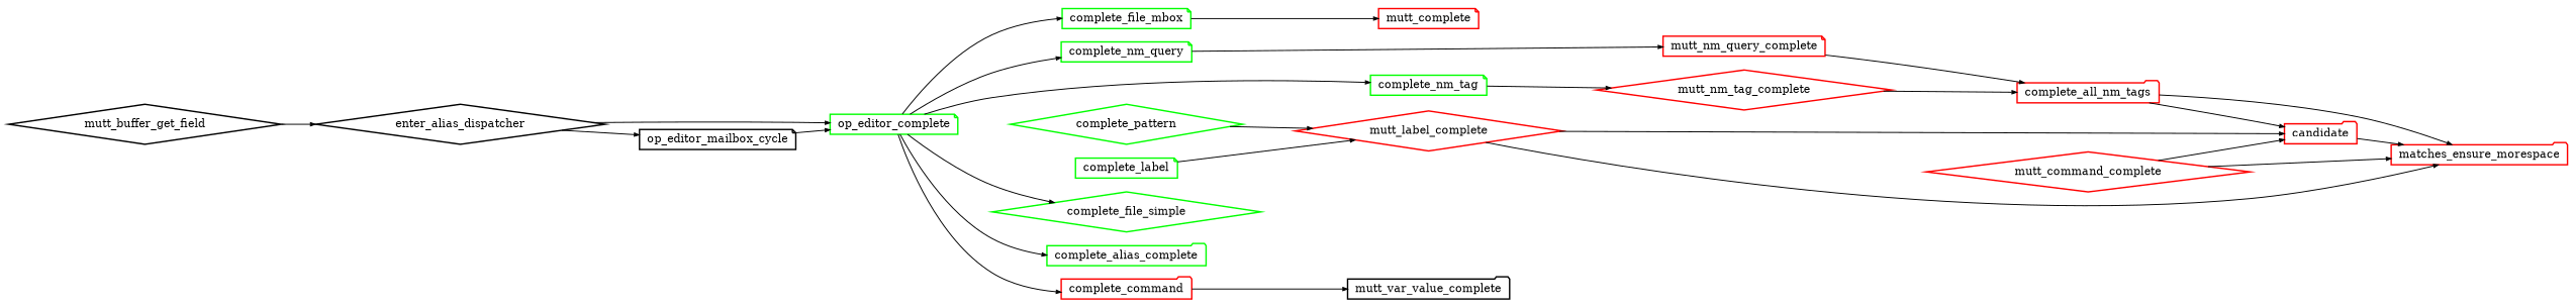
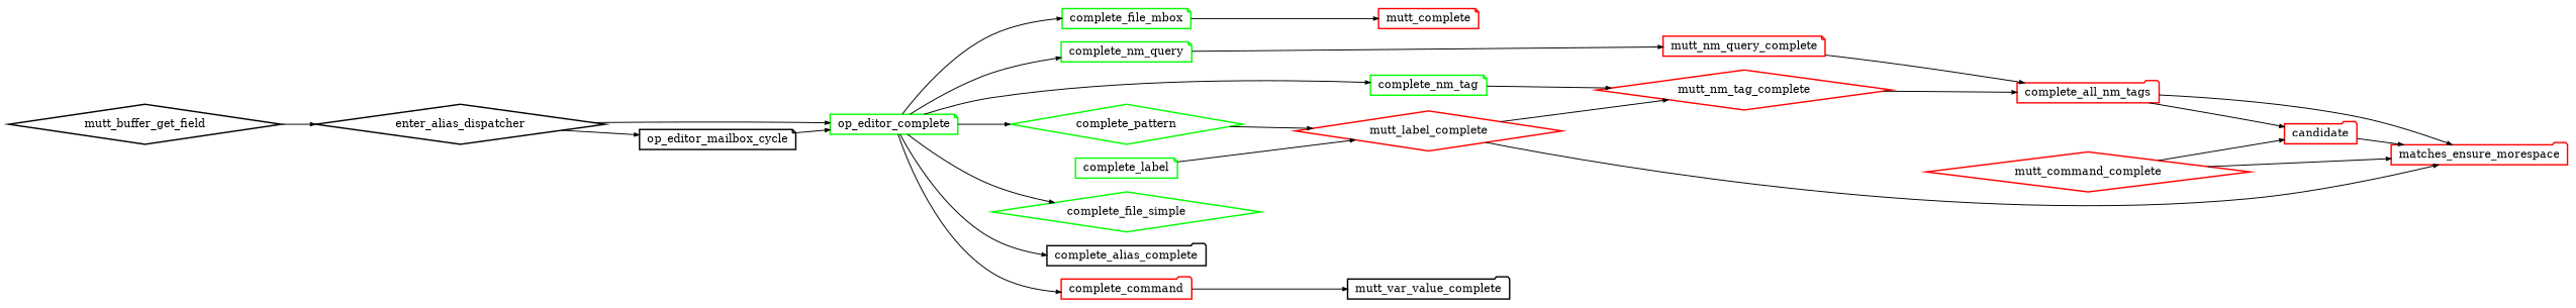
  digraph {
    compound=true
    nodesep=0.2
    rankdir=LR
    ranksep=0.5
    node [color="#ff0000" fillcolor="#ffffff" fontsize=12 penwidth=1.5 shape=note style=filled]
    edge [arrowsize=0.5 penwidth=1.0]
    candidate [height=0.2 shape=folder]
    matches_ensure_morespace [height=0.2 shape=folder]
    complete_all_nm_tags [height=0.2 shape=folder]
    mutt_command_complete [height=0.2 shape=diamond]
    mutt_complete [height=0.2]
    mutt_label_complete [height=0.2 shape=diamond]
    mutt_nm_query_complete [height=0.2]
    mutt_nm_tag_complete [height=0.2 shape=diamond]
    complete_file_simple [color="#00ff00" height=0.2 shape=diamond]
-   complete_alias_complete [color="#00ff00" height=0.2 shape=folder]
+   complete_alias_complete [color="#000000" height=0.2 shape=folder]
    complete_label [color="#00ff00" height=0.2]
    complete_pattern [color="#00ff00" height=0.2 shape=diamond]
    complete_command [height=0.2 shape=folder]
    mutt_var_value_complete [color="#000000" height=0.2 shape=folder]
    complete_file_mbox [color="#00ff00" height=0.2]
    complete_nm_query [color="#00ff00" height=0.2]
    complete_nm_tag [color="#00ff00" height=0.2]
    op_editor_complete [color="#00ff00" height=0.2]
    n19 [color="#000000" height=0.2 label=enter_alias_dispatcher shape=diamond]
    op_editor_mailbox_cycle [color="#000000" height=0.2]
    mutt_buffer_get_field [color="#000000" height=0.2 shape=diamond]
    candidate -> matches_ensure_morespace
    complete_all_nm_tags -> candidate
    complete_all_nm_tags -> matches_ensure_morespace
    mutt_command_complete -> candidate
    mutt_command_complete -> matches_ensure_morespace
-   mutt_label_complete -> candidate
+   mutt_label_complete -> mutt_nm_tag_complete
    mutt_label_complete -> matches_ensure_morespace
    mutt_nm_query_complete -> complete_all_nm_tags
    mutt_nm_tag_complete -> complete_all_nm_tags
    complete_label -> mutt_label_complete
    complete_pattern -> mutt_label_complete
    complete_command -> mutt_var_value_complete
    complete_file_mbox -> mutt_complete
    complete_nm_query -> mutt_nm_query_complete
    complete_nm_tag -> mutt_nm_tag_complete
    op_editor_complete -> complete_file_simple
    op_editor_complete -> complete_alias_complete
+   op_editor_complete -> complete_pattern
    op_editor_complete -> complete_command
    op_editor_complete -> complete_file_mbox
    op_editor_complete -> complete_nm_query
    op_editor_complete -> complete_nm_tag
    n19 -> op_editor_complete
    n19 -> op_editor_mailbox_cycle
    op_editor_mailbox_cycle -> op_editor_complete
    mutt_buffer_get_field -> n19
  }
